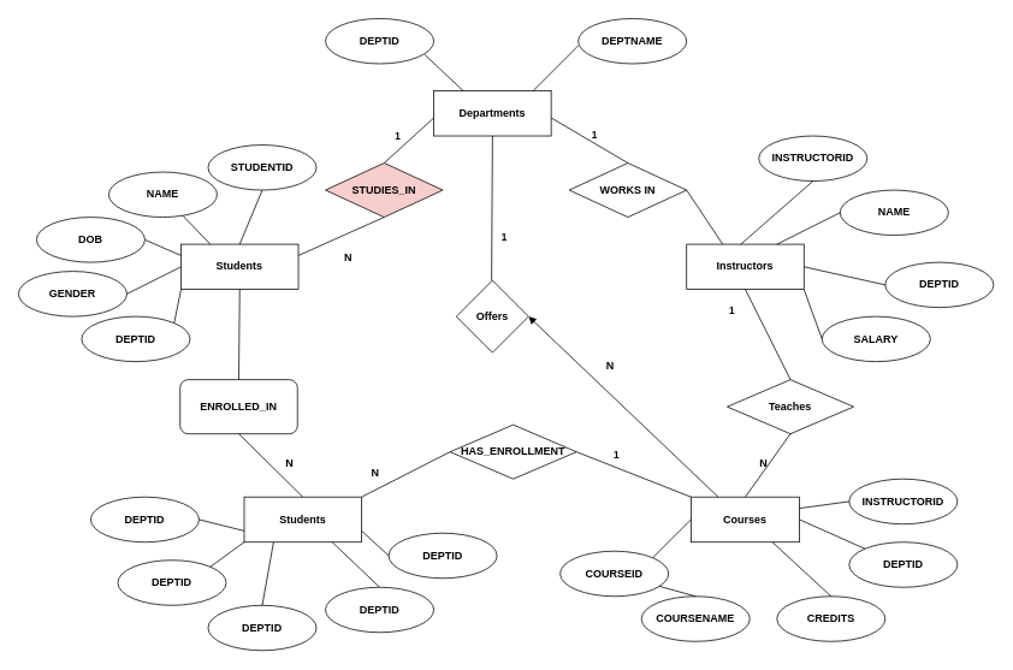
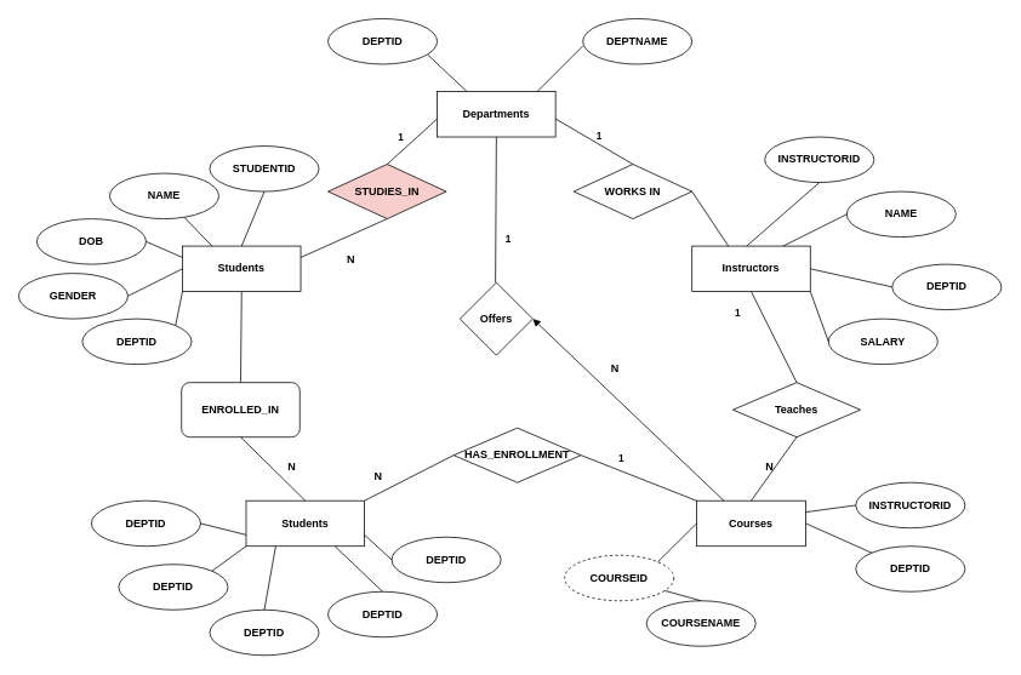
  <mxCell id="0" />
  <mxCell id="1" parent="0" />
  <mxCell id="2" value="&lt;b&gt;Departments&lt;/b&gt;" style="rounded=0;whiteSpace=wrap;html=1;" vertex="1" parent="1"><mxGeometry x="480" y="100" width="130" height="50" as="geometry" /></mxCell>
  <mxCell id="3" value="&lt;b&gt;DEPTNAME&lt;/b&gt;" style="ellipse;whiteSpace=wrap;html=1;" vertex="1" parent="1"><mxGeometry x="640" y="20" width="120" height="50" as="geometry" /></mxCell>
  <mxCell id="4" value="" style="endArrow=none;html=1;rounded=0;" edge="1" parent="1"><mxGeometry width="50" height="50" relative="1" as="geometry"><mxPoint x="590" y="100" as="sourcePoint" /><mxPoint x="640" y="50" as="targetPoint" /></mxGeometry></mxCell>
  <mxCell id="5" value="&lt;b&gt;DEPTID&lt;/b&gt;" style="ellipse;whiteSpace=wrap;html=1;" vertex="1" parent="1"><mxGeometry x="360" y="20" width="120" height="50" as="geometry" /></mxCell>
  <mxCell id="6" value="" style="endArrow=none;html=1;rounded=0;entryX=0.25;entryY=0;entryDx=0;entryDy=0;" edge="1" parent="1" target="2"><mxGeometry width="50" height="50" relative="1" as="geometry"><mxPoint x="470" y="60" as="sourcePoint" /><mxPoint x="520" y="110" as="targetPoint" /></mxGeometry></mxCell>
  <mxCell id="7" value="&lt;b&gt;Offers&lt;/b&gt;" style="rhombus;whiteSpace=wrap;html=1;" vertex="1" parent="1"><mxGeometry x="505" y="310" width="80" height="80" as="geometry" /></mxCell>
  <mxCell id="8" value="" style="endArrow=none;html=1;rounded=0;exitX=0.5;exitY=1;exitDx=0;exitDy=0;" edge="1" parent="1" source="2"><mxGeometry width="50" height="50" relative="1" as="geometry"><mxPoint x="544.23" y="160" as="sourcePoint" /><mxPoint x="544" y="310" as="targetPoint" /></mxGeometry></mxCell>
  <mxCell id="9" value="&lt;b&gt;STUDIES_IN&lt;/b&gt;" style="rhombus;whiteSpace=wrap;html=1;fillColor=#f8cecc;" vertex="1" parent="1"><mxGeometry x="360" y="180" width="130" height="60" as="geometry" /></mxCell>
  <mxCell id="10" value="&lt;b&gt;WORKS IN&lt;/b&gt;" style="rhombus;whiteSpace=wrap;html=1;" vertex="1" parent="1"><mxGeometry x="630" y="180" width="130" height="60" as="geometry" /></mxCell>
  <mxCell id="11" value="" style="endArrow=none;html=1;rounded=0;exitX=0.5;exitY=0;exitDx=0;exitDy=0;" edge="1" parent="1" source="9"><mxGeometry width="50" height="50" relative="1" as="geometry"><mxPoint x="420" y="170" as="sourcePoint" /><mxPoint x="480" y="130" as="targetPoint" /></mxGeometry></mxCell>
  <mxCell id="12" value="&lt;b&gt;1&lt;/b&gt;" style="edgeLabel;html=1;align=center;verticalAlign=middle;resizable=0;points=[];" vertex="1" connectable="0" parent="11"><mxGeometry x="0.193" y="4" relative="1" as="geometry"><mxPoint x="-15" y="3" as="offset" /></mxGeometry></mxCell>
  <mxCell id="13" value="" style="endArrow=none;html=1;rounded=0;entryX=0.5;entryY=0;entryDx=0;entryDy=0;" edge="1" parent="1" target="10"><mxGeometry width="50" height="50" relative="1" as="geometry"><mxPoint x="610" y="130" as="sourcePoint" /><mxPoint x="700" y="180" as="targetPoint" /></mxGeometry></mxCell>
  <mxCell id="14" value="&lt;b&gt;Instructors&lt;/b&gt;" style="rounded=0;whiteSpace=wrap;html=1;" vertex="1" parent="1"><mxGeometry x="760" y="270" width="130" height="50" as="geometry" /></mxCell>
  <mxCell id="15" value="" style="endArrow=none;html=1;rounded=0;" edge="1" parent="1"><mxGeometry width="50" height="50" relative="1" as="geometry"><mxPoint x="760" y="210" as="sourcePoint" /><mxPoint x="800" y="270" as="targetPoint" /></mxGeometry></mxCell>
  <mxCell id="16" value="&lt;b&gt;INSTRUCTORID&lt;/b&gt;" style="ellipse;whiteSpace=wrap;html=1;" vertex="1" parent="1"><mxGeometry x="840" y="150" width="120" height="50" as="geometry" /></mxCell>
  <mxCell id="17" value="&lt;b&gt;NAME&lt;/b&gt;" style="ellipse;whiteSpace=wrap;html=1;" vertex="1" parent="1"><mxGeometry x="930" y="210" width="120" height="50" as="geometry" /></mxCell>
  <mxCell id="18" value="&lt;b&gt;DEPTID&lt;/b&gt;" style="ellipse;whiteSpace=wrap;html=1;" vertex="1" parent="1"><mxGeometry x="980" y="290" width="120" height="50" as="geometry" /></mxCell>
  <mxCell id="19" value="&lt;b&gt;SALARY&lt;/b&gt;" style="ellipse;whiteSpace=wrap;html=1;" vertex="1" parent="1"><mxGeometry x="910" y="350" width="120" height="50" as="geometry" /></mxCell>
  <mxCell id="20" value="" style="endArrow=none;html=1;rounded=0;entryX=0;entryY=0.5;entryDx=0;entryDy=0;exitX=1;exitY=0.5;exitDx=0;exitDy=0;" edge="1" parent="1" source="14" target="18"><mxGeometry width="50" height="50" relative="1" as="geometry"><mxPoint x="890" y="300" as="sourcePoint" /><mxPoint x="940" y="250" as="targetPoint" /></mxGeometry></mxCell>
  <mxCell id="21" value="" style="endArrow=none;html=1;rounded=0;exitX=0;exitY=0.5;exitDx=0;exitDy=0;entryX=1;entryY=1;entryDx=0;entryDy=0;" edge="1" parent="1" source="19" target="14"><mxGeometry width="50" height="50" relative="1" as="geometry"><mxPoint x="820" y="375" as="sourcePoint" /><mxPoint x="860" y="350" as="targetPoint" /></mxGeometry></mxCell>
  <mxCell id="22" value="" style="endArrow=none;html=1;rounded=0;entryX=0;entryY=0.5;entryDx=0;entryDy=0;" edge="1" parent="1" target="17"><mxGeometry width="50" height="50" relative="1" as="geometry"><mxPoint x="860" y="270" as="sourcePoint" /><mxPoint x="910" y="220" as="targetPoint" /></mxGeometry></mxCell>
  <mxCell id="23" value="" style="endArrow=none;html=1;rounded=0;entryX=0.5;entryY=1;entryDx=0;entryDy=0;" edge="1" parent="1" target="16"><mxGeometry width="50" height="50" relative="1" as="geometry"><mxPoint x="820" y="270" as="sourcePoint" /><mxPoint x="870" y="220" as="targetPoint" /></mxGeometry></mxCell>
  <mxCell id="24" value="&lt;b&gt;Teaches&lt;/b&gt;" style="rhombus;whiteSpace=wrap;html=1;" vertex="1" parent="1"><mxGeometry x="805" y="420" width="140" height="60" as="geometry" /></mxCell>
  <mxCell id="25" value="" style="endArrow=none;html=1;rounded=0;exitX=0.5;exitY=0;exitDx=0;exitDy=0;entryX=0.5;entryY=1;entryDx=0;entryDy=0;" edge="1" parent="1" source="24" target="14"><mxGeometry width="50" height="50" relative="1" as="geometry"><mxPoint x="770" y="380" as="sourcePoint" /><mxPoint x="820" y="330" as="targetPoint" /></mxGeometry></mxCell>
  <mxCell id="26" value="&lt;b&gt;Courses&lt;/b&gt;" style="rounded=0;whiteSpace=wrap;html=1;" vertex="1" parent="1"><mxGeometry x="765" y="550" width="120" height="50" as="geometry" /></mxCell>
  <mxCell id="27" value="" style="endArrow=none;html=1;rounded=0;entryX=0.5;entryY=1;entryDx=0;entryDy=0;exitX=0.5;exitY=0;exitDx=0;exitDy=0;" edge="1" parent="1" source="26" target="24"><mxGeometry width="50" height="50" relative="1" as="geometry"><mxPoint x="770" y="540" as="sourcePoint" /><mxPoint x="820" y="490" as="targetPoint" /></mxGeometry></mxCell>
- <mxCell id="28" value="&lt;b&gt;COURSEID&lt;/b&gt;" style="ellipse;whiteSpace=wrap;html=1;" vertex="1" parent="1"><mxGeometry x="620" y="610" width="120" height="50" as="geometry" /></mxCell>
+ <mxCell id="28" value="&lt;b&gt;COURSEID&lt;/b&gt;" style="ellipse;whiteSpace=wrap;html=1;dashed=1;" vertex="1" parent="1"><mxGeometry x="620" y="610" width="120" height="50" as="geometry" /></mxCell>
  <mxCell id="29" value="&lt;b&gt;COURSENAME&lt;/b&gt;" style="ellipse;whiteSpace=wrap;html=1;" vertex="1" parent="1"><mxGeometry x="710" y="660" width="120" height="50" as="geometry" /></mxCell>
- <mxCell id="30" value="&lt;b&gt;CREDITS&lt;/b&gt;" style="ellipse;whiteSpace=wrap;html=1;" vertex="1" parent="1"><mxGeometry x="860" y="660" width="120" height="50" as="geometry" /></mxCell>
  <mxCell id="31" value="&lt;b&gt;DEPTID&lt;/b&gt;" style="ellipse;whiteSpace=wrap;html=1;" vertex="1" parent="1"><mxGeometry x="940" y="600" width="120" height="50" as="geometry" /></mxCell>
  <mxCell id="32" value="&lt;b&gt;INSTRUCTORID&lt;/b&gt;" style="ellipse;whiteSpace=wrap;html=1;" vertex="1" parent="1"><mxGeometry x="940" y="530" width="120" height="50" as="geometry" /></mxCell>
  <mxCell id="33" value="" style="endArrow=none;html=1;rounded=0;exitX=0.5;exitY=0;exitDx=0;exitDy=0;" edge="1" parent="1" source="29" target="28"><mxGeometry width="50" height="50" relative="1" as="geometry"><mxPoint x="745" y="660" as="sourcePoint" /><mxPoint x="795" y="610" as="targetPoint" /></mxGeometry></mxCell>
- <mxCell id="34" value="" style="endArrow=none;html=1;rounded=0;entryX=0.75;entryY=1;entryDx=0;entryDy=0;exitX=0.5;exitY=0;exitDx=0;exitDy=0;" edge="1" parent="1" source="30" target="26"><mxGeometry width="50" height="50" relative="1" as="geometry"><mxPoint x="845" y="650" as="sourcePoint" /><mxPoint x="895" y="600" as="targetPoint" /></mxGeometry></mxCell>
  <mxCell id="35" value="" style="endArrow=none;html=1;rounded=0;entryX=1;entryY=0.5;entryDx=0;entryDy=0;exitX=0;exitY=0;exitDx=0;exitDy=0;" edge="1" parent="1" source="31" target="26"><mxGeometry width="50" height="50" relative="1" as="geometry"><mxPoint x="800" y="850" as="sourcePoint" /><mxPoint x="890" y="780" as="targetPoint" /></mxGeometry></mxCell>
  <mxCell id="36" value="" style="endArrow=none;html=1;rounded=0;entryX=0;entryY=0.5;entryDx=0;entryDy=0;exitX=1;exitY=0.25;exitDx=0;exitDy=0;" edge="1" parent="1" source="26" target="32"><mxGeometry width="50" height="50" relative="1" as="geometry"><mxPoint x="640" y="840" as="sourcePoint" /><mxPoint x="690" y="790" as="targetPoint" /></mxGeometry></mxCell>
  <mxCell id="37" value="" style="endArrow=none;html=1;rounded=0;entryX=0;entryY=0.5;entryDx=0;entryDy=0;exitX=1;exitY=0;exitDx=0;exitDy=0;" edge="1" parent="1" source="28" target="26"><mxGeometry width="50" height="50" relative="1" as="geometry"><mxPoint x="655" y="605" as="sourcePoint" /><mxPoint x="705" y="555" as="targetPoint" /></mxGeometry></mxCell>
  <mxCell id="38" value="" style="endArrow=block;html=1;rounded=0;entryX=1;entryY=0.5;entryDx=0;entryDy=0;exitX=0.25;exitY=0;exitDx=0;exitDy=0;" edge="1" parent="1" source="26" target="7"><mxGeometry width="50" height="50" relative="1" as="geometry"><mxPoint x="550" y="510" as="sourcePoint" /><mxPoint x="600" y="460" as="targetPoint" /></mxGeometry></mxCell>
  <mxCell id="39" value="&lt;b&gt;Students&lt;/b&gt;" style="rounded=0;whiteSpace=wrap;html=1;" vertex="1" parent="1"><mxGeometry x="200" y="270" width="130" height="50" as="geometry" /></mxCell>
  <mxCell id="40" value="" style="endArrow=none;html=1;rounded=0;exitX=1;exitY=0.25;exitDx=0;exitDy=0;entryX=0.5;entryY=1;entryDx=0;entryDy=0;" edge="1" parent="1" source="39" target="9"><mxGeometry width="50" height="50" relative="1" as="geometry"><mxPoint x="350" y="300" as="sourcePoint" /><mxPoint x="400" y="250" as="targetPoint" /></mxGeometry></mxCell>
  <mxCell id="41" value="&lt;b&gt;STUDENTID&lt;/b&gt;" style="ellipse;whiteSpace=wrap;html=1;" vertex="1" parent="1"><mxGeometry x="230" y="160" width="120" height="50" as="geometry" /></mxCell>
  <mxCell id="42" value="&lt;b&gt;NAME&lt;/b&gt;" style="ellipse;whiteSpace=wrap;html=1;" vertex="1" parent="1"><mxGeometry x="120" y="190" width="120" height="50" as="geometry" /></mxCell>
  <mxCell id="43" value="&lt;b&gt;DOB&lt;/b&gt;" style="ellipse;whiteSpace=wrap;html=1;" vertex="1" parent="1"><mxGeometry x="40" y="240" width="120" height="50" as="geometry" /></mxCell>
  <mxCell id="44" value="&lt;b&gt;GENDER&lt;/b&gt;" style="ellipse;whiteSpace=wrap;html=1;" vertex="1" parent="1"><mxGeometry x="20" y="300" width="120" height="50" as="geometry" /></mxCell>
  <mxCell id="45" value="&lt;b&gt;DEPTID&lt;/b&gt;" style="ellipse;whiteSpace=wrap;html=1;" vertex="1" parent="1"><mxGeometry x="90" y="350" width="120" height="50" as="geometry" /></mxCell>
  <mxCell id="46" value="" style="endArrow=none;html=1;rounded=0;exitX=1;exitY=0;exitDx=0;exitDy=0;entryX=0;entryY=1;entryDx=0;entryDy=0;" edge="1" parent="1" source="45" target="39"><mxGeometry width="50" height="50" relative="1" as="geometry"><mxPoint x="240" y="430" as="sourcePoint" /><mxPoint x="290" y="380" as="targetPoint" /></mxGeometry></mxCell>
  <mxCell id="47" value="" style="endArrow=none;html=1;rounded=0;entryX=0;entryY=0.25;entryDx=0;entryDy=0;exitX=1;exitY=0.5;exitDx=0;exitDy=0;" edge="1" parent="1" source="43" target="39"><mxGeometry width="50" height="50" relative="1" as="geometry"><mxPoint x="310" y="430" as="sourcePoint" /><mxPoint x="360" y="380" as="targetPoint" /></mxGeometry></mxCell>
  <mxCell id="48" value="" style="endArrow=none;html=1;rounded=0;exitX=0.25;exitY=0;exitDx=0;exitDy=0;" edge="1" parent="1" source="39" target="42"><mxGeometry width="50" height="50" relative="1" as="geometry"><mxPoint x="320" y="440" as="sourcePoint" /><mxPoint x="370" y="390" as="targetPoint" /></mxGeometry></mxCell>
  <mxCell id="49" value="" style="endArrow=none;html=1;rounded=0;entryX=0.5;entryY=1;entryDx=0;entryDy=0;exitX=0.5;exitY=0;exitDx=0;exitDy=0;" edge="1" parent="1" source="39" target="41"><mxGeometry width="50" height="50" relative="1" as="geometry"><mxPoint x="290" y="410" as="sourcePoint" /><mxPoint x="340" y="360" as="targetPoint" /></mxGeometry></mxCell>
  <mxCell id="50" value="" style="endArrow=none;html=1;rounded=0;entryX=0;entryY=0.5;entryDx=0;entryDy=0;exitX=1;exitY=0.5;exitDx=0;exitDy=0;" edge="1" parent="1" source="44" target="39"><mxGeometry width="50" height="50" relative="1" as="geometry"><mxPoint x="340" y="460" as="sourcePoint" /><mxPoint x="390" y="410" as="targetPoint" /></mxGeometry></mxCell>
  <mxCell id="51" value="&lt;b&gt;ENROLLED_IN&lt;/b&gt;" style="whiteSpace=wrap;html=1;rounded=1;" vertex="1" parent="1"><mxGeometry x="199" y="420" width="130" height="60" as="geometry" /></mxCell>
  <mxCell id="52" value="" style="endArrow=none;html=1;rounded=0;entryX=0.5;entryY=1;entryDx=0;entryDy=0;exitX=0.5;exitY=0;exitDx=0;exitDy=0;" edge="1" parent="1" source="51" target="39"><mxGeometry width="50" height="50" relative="1" as="geometry"><mxPoint x="330" y="410" as="sourcePoint" /><mxPoint x="380" y="360" as="targetPoint" /></mxGeometry></mxCell>
  <mxCell id="53" value="&lt;b&gt;Students&lt;/b&gt;" style="rounded=0;whiteSpace=wrap;html=1;" vertex="1" parent="1"><mxGeometry x="270" y="550" width="130" height="50" as="geometry" /></mxCell>
  <mxCell id="54" value="" style="endArrow=none;html=1;rounded=0;entryX=0.5;entryY=1;entryDx=0;entryDy=0;exitX=0.5;exitY=0;exitDx=0;exitDy=0;" edge="1" parent="1" source="53" target="51"><mxGeometry width="50" height="50" relative="1" as="geometry"><mxPoint x="200" y="560" as="sourcePoint" /><mxPoint x="250" y="510" as="targetPoint" /></mxGeometry></mxCell>
  <mxCell id="55" value="&lt;b&gt;DEPTID&lt;/b&gt;" style="ellipse;whiteSpace=wrap;html=1;" vertex="1" parent="1"><mxGeometry x="230" y="670" width="120" height="50" as="geometry" /></mxCell>
  <mxCell id="56" value="&lt;b&gt;DEPTID&lt;/b&gt;" style="ellipse;whiteSpace=wrap;html=1;" vertex="1" parent="1"><mxGeometry x="360" y="650" width="120" height="50" as="geometry" /></mxCell>
  <mxCell id="57" value="&lt;b&gt;DEPTID&lt;/b&gt;" style="ellipse;whiteSpace=wrap;html=1;" vertex="1" parent="1"><mxGeometry x="430" y="590" width="120" height="50" as="geometry" /></mxCell>
  <mxCell id="58" value="&lt;b&gt;DEPTID&lt;/b&gt;" style="ellipse;whiteSpace=wrap;html=1;" vertex="1" parent="1"><mxGeometry x="130" y="620" width="120" height="50" as="geometry" /></mxCell>
  <mxCell id="59" value="&lt;b&gt;DEPTID&lt;/b&gt;" style="ellipse;whiteSpace=wrap;html=1;" vertex="1" parent="1"><mxGeometry x="100" y="550" width="120" height="50" as="geometry" /></mxCell>
  <mxCell id="60" value="" style="endArrow=none;html=1;rounded=0;exitX=1;exitY=0.5;exitDx=0;exitDy=0;entryX=0;entryY=0.75;entryDx=0;entryDy=0;" edge="1" parent="1" source="59" target="53"><mxGeometry width="50" height="50" relative="1" as="geometry"><mxPoint x="270" y="520" as="sourcePoint" /><mxPoint x="320" y="470" as="targetPoint" /></mxGeometry></mxCell>
  <mxCell id="61" value="" style="endArrow=none;html=1;rounded=0;entryX=0;entryY=1;entryDx=0;entryDy=0;exitX=1;exitY=0;exitDx=0;exitDy=0;" edge="1" parent="1" source="58" target="53"><mxGeometry width="50" height="50" relative="1" as="geometry"><mxPoint x="130" y="770" as="sourcePoint" /><mxPoint x="180" y="720" as="targetPoint" /></mxGeometry></mxCell>
  <mxCell id="62" value="" style="endArrow=none;html=1;rounded=0;entryX=0.25;entryY=1;entryDx=0;entryDy=0;exitX=0.5;exitY=0;exitDx=0;exitDy=0;" edge="1" parent="1" source="55" target="53"><mxGeometry width="50" height="50" relative="1" as="geometry"><mxPoint x="270" y="660" as="sourcePoint" /><mxPoint x="320" y="610" as="targetPoint" /></mxGeometry></mxCell>
  <mxCell id="63" value="" style="endArrow=none;html=1;rounded=0;entryX=0.75;entryY=1;entryDx=0;entryDy=0;exitX=0.5;exitY=0;exitDx=0;exitDy=0;" edge="1" parent="1" source="56" target="53"><mxGeometry width="50" height="50" relative="1" as="geometry"><mxPoint x="350" y="660" as="sourcePoint" /><mxPoint x="400" y="610" as="targetPoint" /></mxGeometry></mxCell>
  <mxCell id="64" value="" style="endArrow=none;html=1;rounded=0;exitX=1;exitY=0.75;exitDx=0;exitDy=0;entryX=0;entryY=0.5;entryDx=0;entryDy=0;" edge="1" parent="1" source="53" target="57"><mxGeometry width="50" height="50" relative="1" as="geometry"><mxPoint x="420" y="510" as="sourcePoint" /><mxPoint x="470" y="460" as="targetPoint" /></mxGeometry></mxCell>
  <mxCell id="65" value="&lt;b&gt;HAS_ENROLLMENT&lt;/b&gt;" style="rhombus;whiteSpace=wrap;html=1;" vertex="1" parent="1"><mxGeometry x="498" y="470" width="140" height="60" as="geometry" /></mxCell>
  <mxCell id="66" value="" style="endArrow=none;html=1;rounded=0;exitX=1;exitY=0;exitDx=0;exitDy=0;entryX=0;entryY=0.5;entryDx=0;entryDy=0;" edge="1" parent="1" source="53" target="65"><mxGeometry width="50" height="50" relative="1" as="geometry"><mxPoint x="350" y="530" as="sourcePoint" /><mxPoint x="400" y="480" as="targetPoint" /></mxGeometry></mxCell>
  <mxCell id="67" value="" style="endArrow=none;html=1;rounded=0;entryX=0;entryY=0;entryDx=0;entryDy=0;exitX=1;exitY=0.5;exitDx=0;exitDy=0;" edge="1" parent="1" source="65" target="26"><mxGeometry width="50" height="50" relative="1" as="geometry"><mxPoint x="580" y="610" as="sourcePoint" /><mxPoint x="630" y="560" as="targetPoint" /></mxGeometry></mxCell>
  <mxCell id="68" value="&lt;b&gt;1&lt;/b&gt;" style="edgeLabel;html=1;align=center;verticalAlign=middle;resizable=0;points=[];" vertex="1" connectable="0" parent="1"><mxGeometry x="449.867" y="160.443" as="geometry"><mxPoint x="360" y="183" as="offset" /></mxGeometry></mxCell>
  <mxCell id="69" value="&lt;b&gt;1&lt;/b&gt;" style="edgeLabel;html=1;align=center;verticalAlign=middle;resizable=0;points=[];" vertex="1" connectable="0" parent="1"><mxGeometry x="459.867" y="170.443" as="geometry"><mxPoint x="198" y="-22" as="offset" /></mxGeometry></mxCell>
  <mxCell id="70" value="&lt;b&gt;1&lt;/b&gt;" style="edgeLabel;html=1;align=center;verticalAlign=middle;resizable=0;points=[];" vertex="1" connectable="0" parent="1"><mxGeometry x="419.997" y="200.003" as="geometry"><mxPoint x="138" y="62" as="offset" /></mxGeometry></mxCell>
  <mxCell id="71" value="&lt;b&gt;1&lt;/b&gt;" style="edgeLabel;html=1;align=center;verticalAlign=middle;resizable=0;points=[];" vertex="1" connectable="0" parent="1"><mxGeometry x="497.997" y="200.443" as="geometry"><mxPoint x="184" y="303" as="offset" /></mxGeometry></mxCell>
  <mxCell id="72" value="&lt;b&gt;N&lt;/b&gt;" style="text;html=1;align=center;verticalAlign=middle;resizable=0;points=[];autosize=1;strokeColor=none;fillColor=none;" vertex="1" parent="1"><mxGeometry x="305" y="498" width="30" height="30" as="geometry" /></mxCell>
  <mxCell id="73" value="&lt;b&gt;N&lt;/b&gt;" style="text;html=1;align=center;verticalAlign=middle;resizable=0;points=[];autosize=1;strokeColor=none;fillColor=none;" vertex="1" parent="1"><mxGeometry x="370" y="270" width="30" height="30" as="geometry" /></mxCell>
  <mxCell id="74" value="&lt;b&gt;N&lt;/b&gt;" style="text;html=1;align=center;verticalAlign=middle;resizable=0;points=[];autosize=1;strokeColor=none;fillColor=none;" vertex="1" parent="1"><mxGeometry x="400" y="508" width="30" height="30" as="geometry" /></mxCell>
  <mxCell id="75" value="&lt;b&gt;N&lt;/b&gt;" style="text;html=1;align=center;verticalAlign=middle;resizable=0;points=[];autosize=1;strokeColor=none;fillColor=none;" vertex="1" parent="1"><mxGeometry x="830" y="498" width="30" height="30" as="geometry" /></mxCell>
  <mxCell id="76" value="&lt;b&gt;N&lt;/b&gt;" style="text;html=1;align=center;verticalAlign=middle;resizable=0;points=[];autosize=1;strokeColor=none;fillColor=none;" vertex="1" parent="1"><mxGeometry x="660" y="390" width="30" height="30" as="geometry" /></mxCell>
